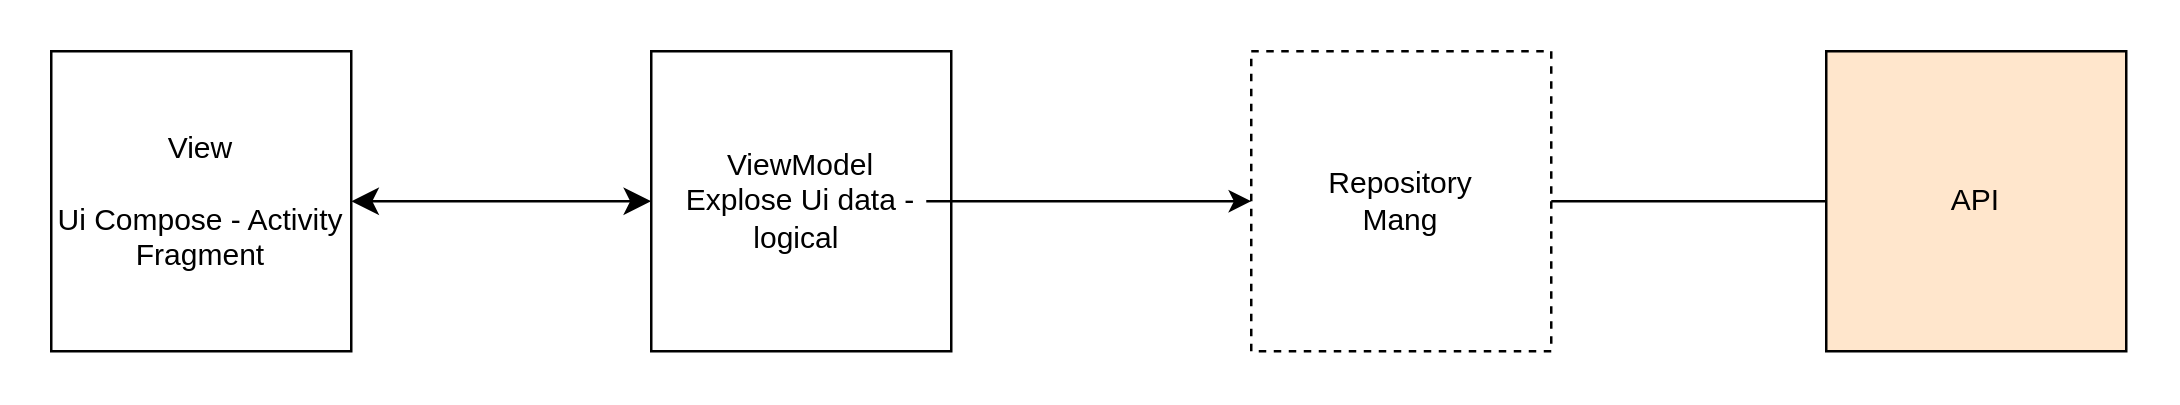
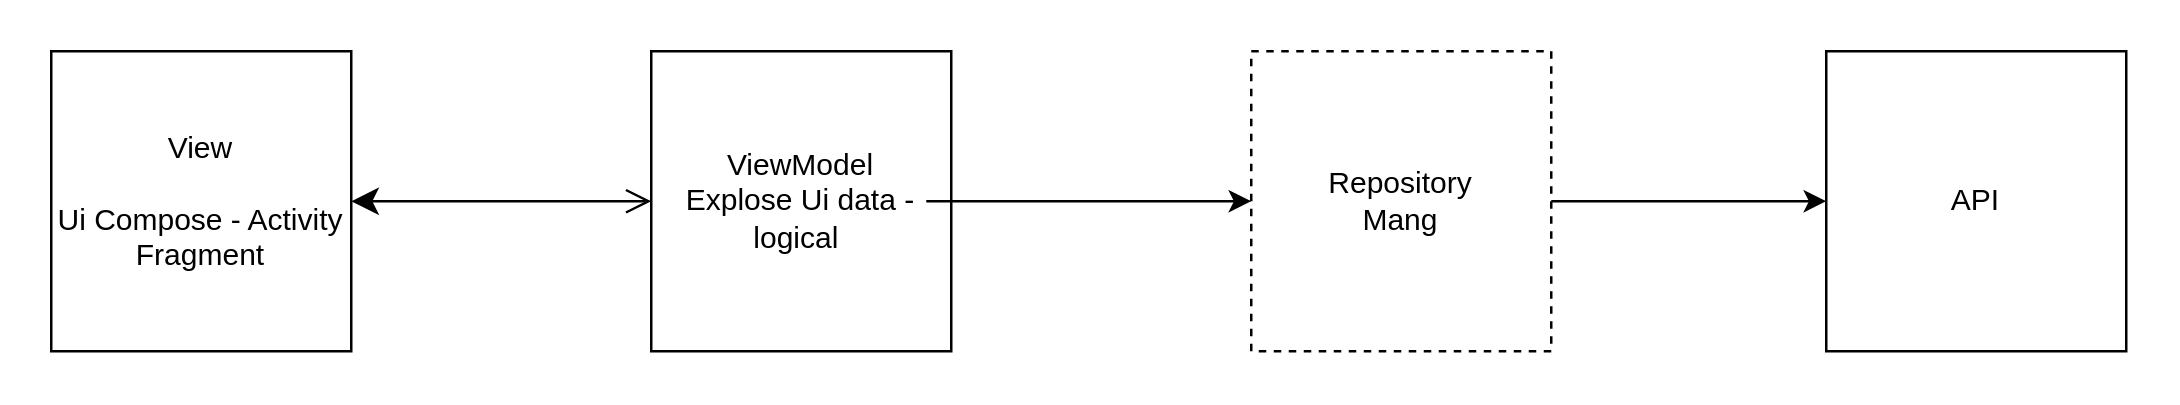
  <mxCell id="0" />
  <mxCell id="1" parent="0" />
  <mxCell id="2" value="ViewModel&lt;div&gt;Explose Ui data - logical&amp;nbsp;&lt;/div&gt;" style="html=1;whiteSpace=wrap;" vertex="1" parent="1"><mxGeometry x="260" y="20" width="120" height="120" as="geometry" /></mxCell>
  <mxCell id="3" value="Repository&lt;div&gt;Mang&lt;/div&gt;" style="html=1;whiteSpace=wrap;dashed=1;" vertex="1" parent="1"><mxGeometry x="500" y="20" width="120" height="120" as="geometry" /></mxCell>
  <mxCell id="4" value="View&lt;div&gt;&lt;br&gt;&lt;/div&gt;&lt;div&gt;Ui Compose - Activity Fragment&lt;/div&gt;" style="html=1;whiteSpace=wrap;" vertex="1" parent="1"><mxGeometry x="20" y="20" width="120" height="120" as="geometry" /></mxCell>
- <mxCell id="5" value="API" style="html=1;whiteSpace=wrap;fillColor=#ffe6cc;" vertex="1" parent="1"><mxGeometry x="730" y="20" width="120" height="120" as="geometry" /></mxCell>
- <mxCell id="6" value="" style="edgeStyle=none;orthogonalLoop=1;jettySize=auto;html=1;endArrow=classic;startArrow=classic;endSize=8;startSize=8;rounded=0;exitX=1;exitY=0.5;exitDx=0;exitDy=0;entryX=0;entryY=0.5;entryDx=0;entryDy=0;" edge="1" parent="1" source="4" target="2"><mxGeometry width="100" relative="1" as="geometry"><mxPoint x="140" y="70" as="sourcePoint" /><mxPoint x="240" y="70" as="targetPoint" /><Array as="points" /></mxGeometry></mxCell>
+ <mxCell id="5" value="API" style="html=1;whiteSpace=wrap;" vertex="1" parent="1"><mxGeometry x="730" y="20" width="120" height="120" as="geometry" /></mxCell>
+ <mxCell id="6" value="" style="edgeStyle=none;orthogonalLoop=1;jettySize=auto;html=1;endArrow=open;startArrow=classic;endSize=8;startSize=8;rounded=0;exitX=1;exitY=0.5;exitDx=0;exitDy=0;entryX=0;entryY=0.5;entryDx=0;entryDy=0;" edge="1" parent="1" source="4" target="2"><mxGeometry width="100" relative="1" as="geometry"><mxPoint x="140" y="70" as="sourcePoint" /><mxPoint x="240" y="70" as="targetPoint" /><Array as="points" /></mxGeometry></mxCell>
  <mxCell id="7" value="" style="edgeStyle=none;orthogonalLoop=1;jettySize=auto;html=1;rounded=0;entryX=0;entryY=0.5;entryDx=0;entryDy=0;" edge="1" parent="1" target="3"><mxGeometry width="100" relative="1" as="geometry"><mxPoint x="370" y="80" as="sourcePoint" /><mxPoint x="460" y="80" as="targetPoint" /><Array as="points" /></mxGeometry></mxCell>
- <mxCell id="8" value="" style="edgeStyle=none;orthogonalLoop=1;jettySize=auto;html=1;rounded=0;exitX=1;exitY=0.5;exitDx=0;exitDy=0;entryX=0;entryY=0.5;entryDx=0;entryDy=0;endArrow=none;" edge="1" parent="1" source="3" target="5"><mxGeometry width="100" relative="1" as="geometry"><mxPoint x="610" y="80" as="sourcePoint" /><mxPoint x="710" y="80" as="targetPoint" /><Array as="points" /></mxGeometry></mxCell>
+ <mxCell id="8" value="" style="edgeStyle=none;orthogonalLoop=1;jettySize=auto;html=1;rounded=0;exitX=1;exitY=0.5;exitDx=0;exitDy=0;entryX=0;entryY=0.5;entryDx=0;entryDy=0;" edge="1" parent="1" source="3" target="5"><mxGeometry width="100" relative="1" as="geometry"><mxPoint x="610" y="80" as="sourcePoint" /><mxPoint x="710" y="80" as="targetPoint" /><Array as="points" /></mxGeometry></mxCell>
